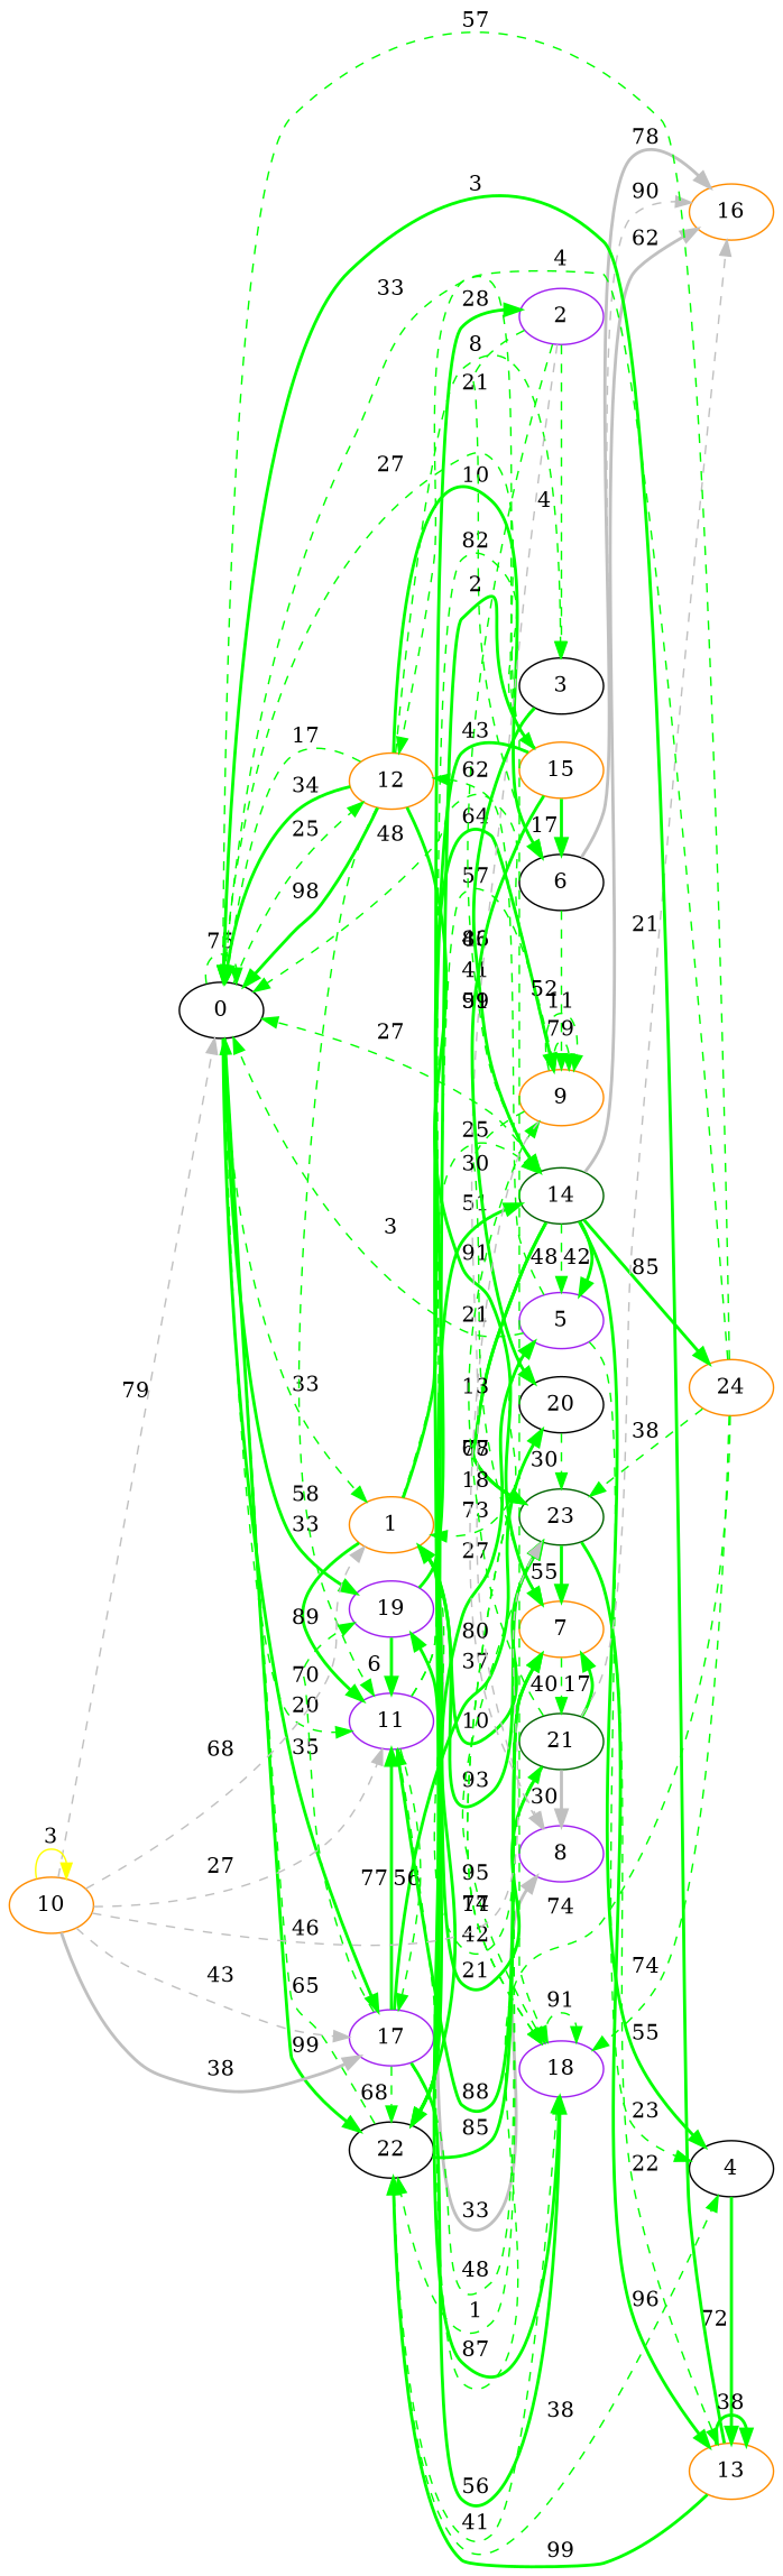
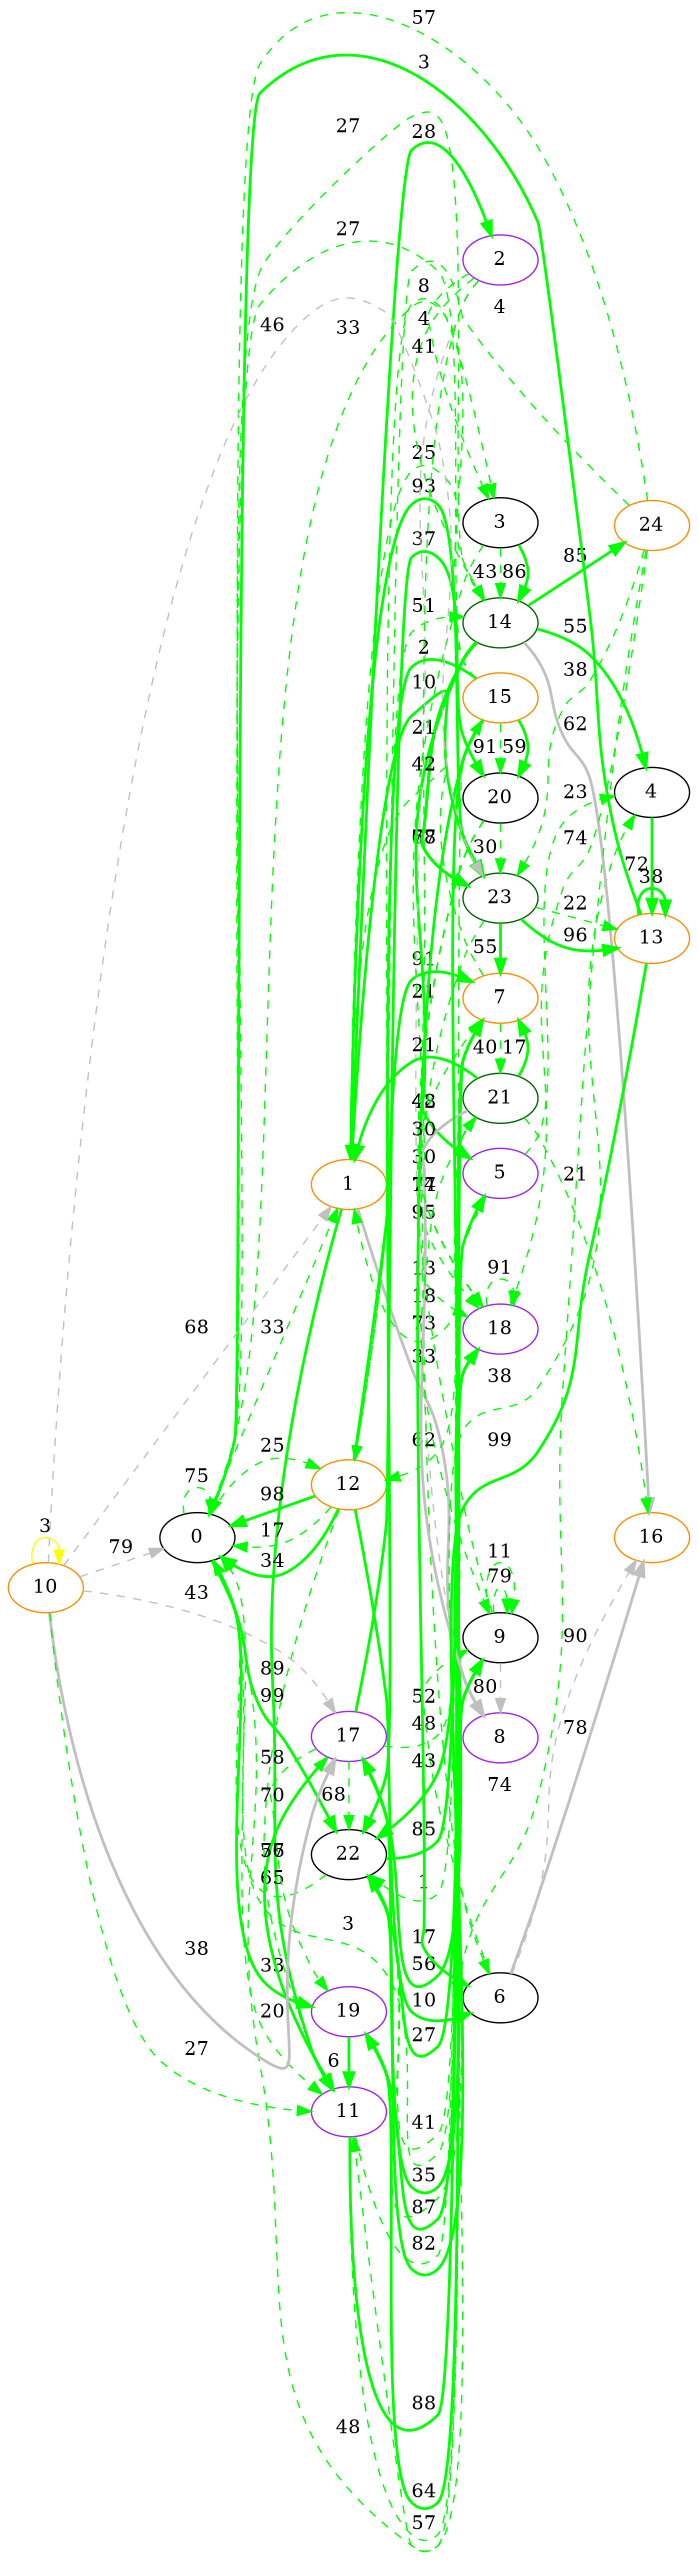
  digraph {
    rankdir=LR
    ranksep=equally
    node [color=darkorange]
    edge [color=green style=dashed]
    0 [color=black]
    1
    22 [color=black]
    12
    17 [color=purple]
    11 [color=purple]
    19 [color=purple]
    14 [color=darkgreen]
    8 [color=purple]
    2 [color=purple]
    23 [color=darkgreen]
    7
    18 [color=purple]
    5 [color=purple]
    6 [color=black]
    3 [color=black]
    21 [color=darkgreen]
    20 [color=black]
    15
-   9
+   9 [color=black]
    24
    16
    4 [color=black]
    13
    10
    subgraph sub_1 {
      rank=same
      0
    }
    subgraph sub_2 {
      rank=same
      1
      22
      12
      17
      11
      19
    }
    subgraph sub_3 {
      rank=same
      14
      8
      2
      23
      7
      18
      5
      6
      3
      21
      20
      15
      9
    }
    subgraph sub_4 {
      rank=same
      24
      16
      4
      13
    }
    subgraph sub_5 {
      rank=same
    }
    subgraph sub_6 {
      rank=same
      10
    }
    subgraph sub_7 {
      rank=same
    }
    0 -> 0 [label=75]
    0 -> 1 [label=33]
    0 -> 22 [label=99 style=bold]
    0 -> 12 [label=25]
-   0 -> 17 [label=35 style=bold]
+   9 -> 17 [label=35 style=bold]
    0 -> 11 [label=20]
    0 -> 19 [label=33 style=bold]
    1 -> 11 [label=89 style=bold]
    1 -> 14 [label=25]
    1 -> 8 [color=grey label=33 style=bold]
    1 -> 2 [label=28 style=bold]
    1 -> 23 [label=93 style=bold]
    1 -> 23 [label=10 style=bold]
    22 -> 0 [label=65]
-   22 -> 14 [label=51 style=bold]
+   22 -> 14 [label=51]
    22 -> 7 [label=85 style=bold]
    22 -> 18 [label=41]
    22 -> 5 [label=27 style=bold]
    22 -> 4 [label=38]
    12 -> 0 [label=98 style=bold]
    12 -> 0 [label=17]
    12 -> 0 [label=34 style=bold]
    12 -> 11 [label=58]
    12 -> 7 [label=91 style=bold]
    12 -> 6 [label=10 style=bold]
    12 -> 3 [label=8]
    17 -> 22 [label=68]
    17 -> 11 [label=77 style=bold]
    17 -> 19 [label=70]
    17 -> 18 [label=56 style=bold]
    17 -> 21 [label=48]
    17 -> 20 [label=37 style=bold]
    11 -> 17 [label=56]
    11 -> 7 [label=88 style=bold]
    11 -> 15 [label=82]
    11 -> 9 [label=57]
    19 -> 11 [label=6 style=bold]
    19 -> 9 [label=64 style=bold]
    14 -> 0 [label=27]
    14 -> 23 [label=68 style=bold]
    14 -> 23 [label=77 style=bold]
    14 -> 5 [label=48]
    14 -> 5 [label=42 style=bold]
    14 -> 24 [label=85 style=bold]
    14 -> 16 [color=grey label=62 style=bold]
    14 -> 4 [label=55 style=bold]
    2 -> 14 [label=41]
    2 -> 8 [color=grey label=21]
    2 -> 6 [label=21]
    2 -> 3 [label=4]
    23 -> 7 [label=55 style=bold]
    23 -> 18 [label=95]
    23 -> 13 [label=22]
    23 -> 13 [label=96 style=bold]
    7 -> 1 [label=42]
    7 -> 21 [label=40]
    18 -> 19 [label=87 style=bold]
    18 -> 18 [label=91]
    5 -> 0 [label=3]
    5 -> 1 [label=73]
    5 -> 12 [label=62]
    5 -> 4 [label=23]
    6 -> 9 [label=52]
    6 -> 16 [color=grey label=78 style=bold]
    6 -> 16 [color=grey label=90]
    3 -> 14 [label=43]
    3 -> 14 [label=86 style=bold]
    3 -> 18 [label=13]
    21 -> 1 [label=21 style=bold]
    21 -> 22 [label=1]
    21 -> 8 [color=grey label=30 style=bold]
    21 -> 7 [label=17 style=bold]
    21 -> 9 [label=18]
-   21 -> 16 [color=grey label=21]
+   21 -> 16 [label=21]
    20 -> 23 [label=30]
    20 -> 18 [label=14]
    20 -> 18 [label=77]
    15 -> 0 [label=27]
    15 -> 0 [label=33]
    15 -> 22 [label=2 style=bold]
    15 -> 22 [label=43 style=bold]
    15 -> 6 [label=17 style=bold]
    15 -> 20 [label=91]
    15 -> 20 [label=59 style=bold]
    9 -> 0 [label=48]
    9 -> 8 [color=grey label=80]
    9 -> 7 [label=30]
    9 -> 9 [label=79]
    9 -> 9 [label=11]
    24 -> 0 [label=57]
    24 -> 12 [label=4]
    24 -> 11 [label=74]
    24 -> 23 [label=38]
    24 -> 18 [label=74]
    4 -> 13 [label=72 style=bold]
    13 -> 0 [label=3 style=bold]
    13 -> 22 [label=99 style=bold]
    13 -> 13 [label=38 style=bold]
    10 -> 0 [color=grey label=79]
    10 -> 1 [color=grey label=68]
    10 -> 17 [color=grey label=38 style=bold]
    10 -> 17 [color=grey label=43]
-   10 -> 11 [color=grey label=27]
+   10 -> 11 [label=27]
    10 -> 23 [color=grey label=46]
    10 -> 10 [color=yellow label=3 style=""]
  }
